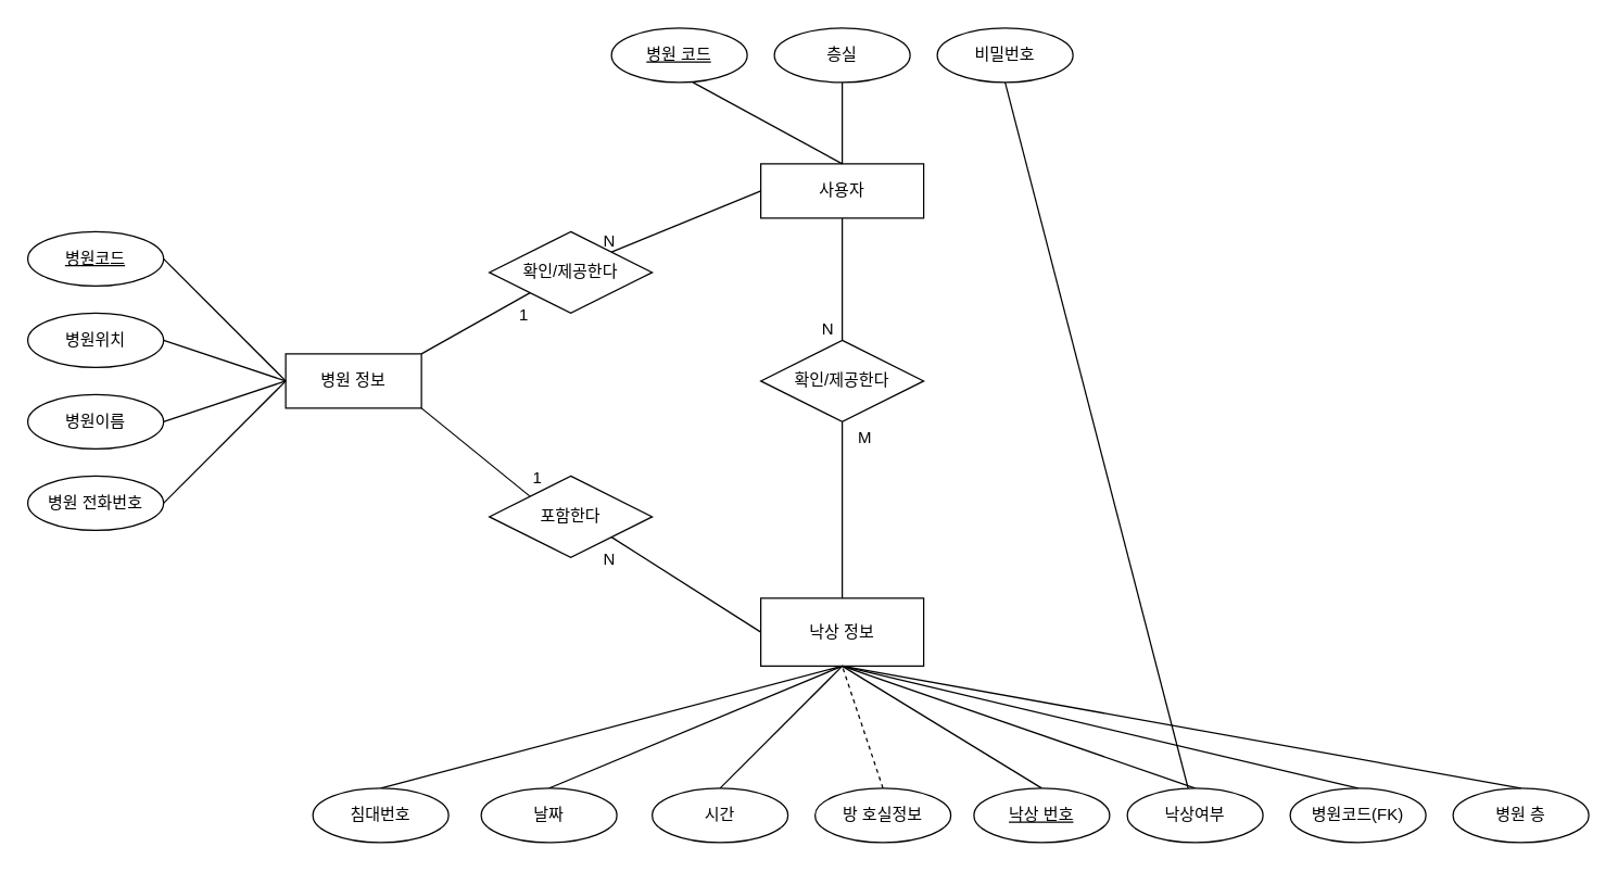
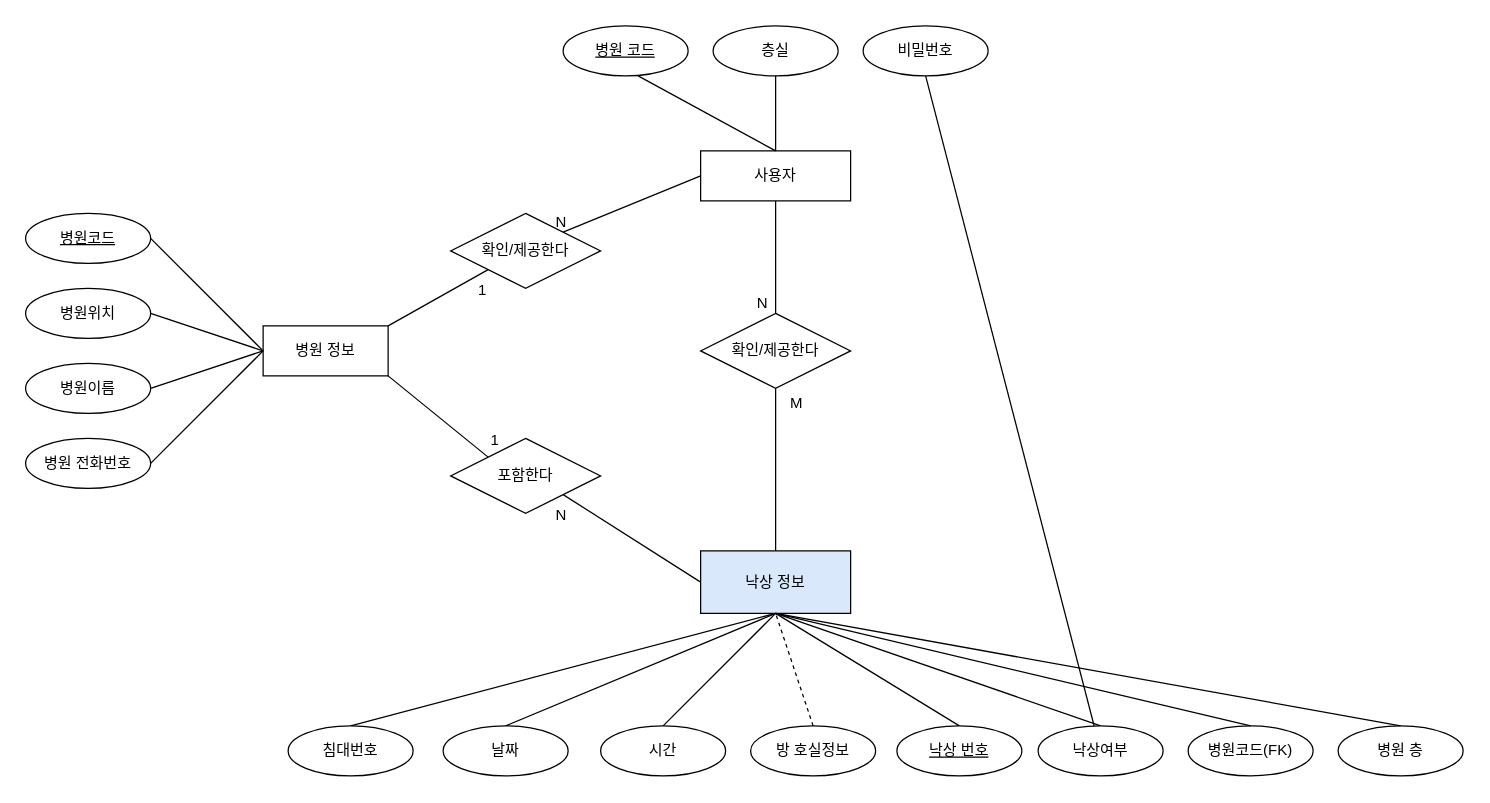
  <mxCell id="0" />
  <mxCell id="1" parent="0" />
- <mxCell id="2" value="낙상 정보" style="rounded=0;whiteSpace=wrap;html=1;" parent="1" vertex="1"><mxGeometry x="560" y="440" width="120" height="50" as="geometry" /></mxCell>
+ <mxCell id="2" value="낙상 정보" style="rounded=0;whiteSpace=wrap;html=1;fillColor=#dae8fc;" parent="1" vertex="1"><mxGeometry x="560" y="440" width="120" height="50" as="geometry" /></mxCell>
  <mxCell id="3" value="" style="endArrow=none;html=1;rounded=0;exitX=0.5;exitY=0;exitDx=0;exitDy=0;entryX=0.5;entryY=1;entryDx=0;entryDy=0;" parent="1" target="2" edge="1"><mxGeometry width="50" height="50" relative="1" as="geometry"><mxPoint x="280" y="580" as="sourcePoint" /><mxPoint x="580" y="470" as="targetPoint" /></mxGeometry></mxCell>
  <mxCell id="4" value="" style="endArrow=none;html=1;rounded=0;exitX=0.5;exitY=0;exitDx=0;exitDy=0;entryX=0.5;entryY=1;entryDx=0;entryDy=0;" parent="1" source="11" target="2" edge="1"><mxGeometry width="50" height="50" relative="1" as="geometry"><mxPoint x="480" y="530" as="sourcePoint" /><mxPoint x="580" y="470" as="targetPoint" /></mxGeometry></mxCell>
  <mxCell id="5" value="" style="endArrow=none;html=1;rounded=0;exitX=0.5;exitY=0;exitDx=0;exitDy=0;" parent="1" source="12" edge="1"><mxGeometry width="50" height="50" relative="1" as="geometry"><mxPoint x="570" y="530" as="sourcePoint" /><mxPoint x="620" y="490" as="targetPoint" /></mxGeometry></mxCell>
  <mxCell id="6" value="" style="endArrow=none;html=1;rounded=0;exitX=0.5;exitY=0;exitDx=0;exitDy=0;entryX=0.5;entryY=1;entryDx=0;entryDy=0;dashed=1;" parent="1" source="13" target="2" edge="1"><mxGeometry width="50" height="50" relative="1" as="geometry"><mxPoint x="662" y="530" as="sourcePoint" /><mxPoint x="580" y="470" as="targetPoint" /></mxGeometry></mxCell>
  <mxCell id="7" value="" style="endArrow=none;html=1;rounded=0;exitX=0.5;exitY=0;exitDx=0;exitDy=0;" parent="1" source="14" edge="1"><mxGeometry width="50" height="50" relative="1" as="geometry"><mxPoint x="760" y="530" as="sourcePoint" /><mxPoint x="620" y="490" as="targetPoint" /></mxGeometry></mxCell>
  <mxCell id="8" value="" style="endArrow=none;html=1;rounded=0;exitX=0.5;exitY=0;exitDx=0;exitDy=0;" parent="1" source="15" edge="1"><mxGeometry width="50" height="50" relative="1" as="geometry"><mxPoint x="851" y="529" as="sourcePoint" /><mxPoint x="620" y="490" as="targetPoint" /></mxGeometry></mxCell>
  <mxCell id="9" value="사용자" style="rounded=0;whiteSpace=wrap;html=1;" parent="1" vertex="1"><mxGeometry x="560" y="120" width="120" height="40" as="geometry" /></mxCell>
  <mxCell id="10" value="" style="endArrow=none;html=1;rounded=0;exitX=0.5;exitY=1;exitDx=0;exitDy=0;entryX=0.5;entryY=0;entryDx=0;entryDy=0;" parent="1" target="9" edge="1"><mxGeometry width="50" height="50" relative="1" as="geometry"><mxPoint x="510" y="60" as="sourcePoint" /><mxPoint x="510" y="210" as="targetPoint" /></mxGeometry></mxCell>
  <mxCell id="11" value="날짜" style="ellipse;whiteSpace=wrap;html=1;align=center;" parent="1" vertex="1"><mxGeometry x="354" y="580" width="100" height="40" as="geometry" /></mxCell>
  <mxCell id="12" value="시간" style="ellipse;whiteSpace=wrap;html=1;align=center;" parent="1" vertex="1"><mxGeometry x="480" y="580" width="100" height="40" as="geometry" /></mxCell>
  <mxCell id="13" value="방 호실정보" style="ellipse;whiteSpace=wrap;html=1;align=center;" parent="1" vertex="1"><mxGeometry x="600" y="580" width="100" height="40" as="geometry" /></mxCell>
  <mxCell id="14" value="&lt;u&gt;낙상 번호&lt;/u&gt;" style="ellipse;whiteSpace=wrap;html=1;align=center;" parent="1" vertex="1"><mxGeometry x="717" y="580" width="100" height="40" as="geometry" /></mxCell>
  <mxCell id="15" value="낙상여부" style="ellipse;whiteSpace=wrap;html=1;align=center;" parent="1" vertex="1"><mxGeometry x="830" y="580" width="100" height="40" as="geometry" /></mxCell>
  <mxCell id="16" value="병원 코드" style="ellipse;whiteSpace=wrap;html=1;align=center;fontStyle=4;" parent="1" vertex="1"><mxGeometry x="450" y="20" width="100" height="40" as="geometry" /></mxCell>
  <mxCell id="17" value="층실" style="ellipse;whiteSpace=wrap;html=1;align=center;" parent="1" vertex="1"><mxGeometry x="570" y="20" width="100" height="40" as="geometry" /></mxCell>
  <mxCell id="18" value="비밀번호" style="ellipse;whiteSpace=wrap;html=1;align=center;" parent="1" vertex="1"><mxGeometry x="690" y="20" width="100" height="40" as="geometry" /></mxCell>
  <mxCell id="19" value="" style="endArrow=none;html=1;rounded=0;exitX=0.5;exitY=1;exitDx=0;exitDy=0;entryX=0.5;entryY=0;entryDx=0;entryDy=0;" parent="1" source="17" target="9" edge="1"><mxGeometry relative="1" as="geometry"><mxPoint x="470" y="140" as="sourcePoint" /><mxPoint x="630" y="140" as="targetPoint" /></mxGeometry></mxCell>
  <mxCell id="20" value="" style="endArrow=none;html=1;rounded=0;exitX=0.5;exitY=1;exitDx=0;exitDy=0;" parent="1" source="18" target="15" edge="1"><mxGeometry relative="1" as="geometry"><mxPoint x="470" y="140" as="sourcePoint" /><mxPoint x="630" y="140" as="targetPoint" /></mxGeometry></mxCell>
  <mxCell id="21" value="병원코드(FK)" style="ellipse;whiteSpace=wrap;html=1;align=center;" parent="1" vertex="1"><mxGeometry x="950" y="580" width="100" height="40" as="geometry" /></mxCell>
  <mxCell id="22" value="" style="endArrow=none;html=1;rounded=0;entryX=0.5;entryY=0;entryDx=0;entryDy=0;" parent="1" target="21" edge="1"><mxGeometry relative="1" as="geometry"><mxPoint x="620" y="490" as="sourcePoint" /><mxPoint x="640" y="310" as="targetPoint" /></mxGeometry></mxCell>
  <mxCell id="23" value="병원 층" style="ellipse;whiteSpace=wrap;html=1;align=center;" parent="1" vertex="1"><mxGeometry x="1070" y="580" width="100" height="40" as="geometry" /></mxCell>
  <mxCell id="24" value="" style="endArrow=none;html=1;rounded=0;entryX=0.5;entryY=0;entryDx=0;entryDy=0;" parent="1" target="23" edge="1"><mxGeometry relative="1" as="geometry"><mxPoint x="620" y="490" as="sourcePoint" /><mxPoint x="640" y="310" as="targetPoint" /></mxGeometry></mxCell>
  <mxCell id="25" value="병원 정보" style="whiteSpace=wrap;html=1;align=center;" parent="1" vertex="1"><mxGeometry x="210" y="260" width="100" height="40" as="geometry" /></mxCell>
  <mxCell id="26" value="&lt;u&gt;병원코드&lt;/u&gt;" style="ellipse;whiteSpace=wrap;html=1;align=center;" parent="1" vertex="1"><mxGeometry x="20" y="170" width="100" height="40" as="geometry" /></mxCell>
  <mxCell id="27" value="병원위치" style="ellipse;whiteSpace=wrap;html=1;align=center;" parent="1" vertex="1"><mxGeometry x="20" y="230" width="100" height="40" as="geometry" /></mxCell>
  <mxCell id="28" value="병원이름" style="ellipse;whiteSpace=wrap;html=1;align=center;" parent="1" vertex="1"><mxGeometry x="20" y="290" width="100" height="40" as="geometry" /></mxCell>
  <mxCell id="29" value="병원 전화번호" style="ellipse;whiteSpace=wrap;html=1;align=center;" parent="1" vertex="1"><mxGeometry x="20" y="350" width="100" height="40" as="geometry" /></mxCell>
  <mxCell id="30" value="" style="endArrow=none;html=1;rounded=0;exitX=1;exitY=0.5;exitDx=0;exitDy=0;entryX=0;entryY=0.5;entryDx=0;entryDy=0;" parent="1" source="26" target="25" edge="1"><mxGeometry relative="1" as="geometry"><mxPoint x="220" y="320" as="sourcePoint" /><mxPoint x="380" y="320" as="targetPoint" /></mxGeometry></mxCell>
  <mxCell id="31" value="" style="endArrow=none;html=1;rounded=0;exitX=1;exitY=0.5;exitDx=0;exitDy=0;entryX=0;entryY=0.5;entryDx=0;entryDy=0;" parent="1" source="27" target="25" edge="1"><mxGeometry relative="1" as="geometry"><mxPoint x="220" y="320" as="sourcePoint" /><mxPoint x="380" y="320" as="targetPoint" /></mxGeometry></mxCell>
  <mxCell id="32" value="" style="endArrow=none;html=1;rounded=0;exitX=1;exitY=0.5;exitDx=0;exitDy=0;entryX=0;entryY=0.5;entryDx=0;entryDy=0;" parent="1" source="28" target="25" edge="1"><mxGeometry relative="1" as="geometry"><mxPoint x="220" y="320" as="sourcePoint" /><mxPoint x="380" y="320" as="targetPoint" /></mxGeometry></mxCell>
  <mxCell id="33" value="" style="endArrow=none;html=1;rounded=0;exitX=1;exitY=0.5;exitDx=0;exitDy=0;entryX=0;entryY=0.5;entryDx=0;entryDy=0;" parent="1" source="29" target="25" edge="1"><mxGeometry relative="1" as="geometry"><mxPoint x="220" y="320" as="sourcePoint" /><mxPoint x="380" y="320" as="targetPoint" /></mxGeometry></mxCell>
  <mxCell id="34" value="확인/제공한다" style="shape=rhombus;perimeter=rhombusPerimeter;whiteSpace=wrap;html=1;align=center;" parent="1" vertex="1"><mxGeometry x="560" y="250" width="120" height="60" as="geometry" /></mxCell>
  <mxCell id="35" value="확인/제공한다" style="shape=rhombus;perimeter=rhombusPerimeter;whiteSpace=wrap;html=1;align=center;" parent="1" vertex="1"><mxGeometry x="360" y="170" width="120" height="60" as="geometry" /></mxCell>
  <mxCell id="36" value="" style="endArrow=none;html=1;rounded=0;exitX=1;exitY=0;exitDx=0;exitDy=0;entryX=0;entryY=1;entryDx=0;entryDy=0;" parent="1" source="25" target="35" edge="1"><mxGeometry relative="1" as="geometry"><mxPoint x="600" y="320" as="sourcePoint" /><mxPoint x="440" y="250" as="targetPoint" /></mxGeometry></mxCell>
  <mxCell id="37" value="1" style="resizable=0;html=1;whiteSpace=wrap;align=right;verticalAlign=bottom;" parent="36" connectable="0" vertex="1"><mxGeometry x="1" relative="1" as="geometry"><mxPoint y="25" as="offset" /></mxGeometry></mxCell>
  <mxCell id="38" value="" style="endArrow=none;html=1;rounded=0;entryX=1;entryY=0;entryDx=0;entryDy=0;exitX=0;exitY=0.5;exitDx=0;exitDy=0;" parent="1" source="9" target="35" edge="1"><mxGeometry relative="1" as="geometry"><mxPoint x="580" y="190" as="sourcePoint" /><mxPoint x="760" y="320" as="targetPoint" /></mxGeometry></mxCell>
  <mxCell id="39" value="N" style="resizable=0;html=1;whiteSpace=wrap;align=right;verticalAlign=bottom;" parent="38" connectable="0" vertex="1"><mxGeometry x="1" relative="1" as="geometry"><mxPoint x="4" as="offset" /></mxGeometry></mxCell>
  <mxCell id="40" value="" style="endArrow=none;html=1;rounded=0;exitX=0.5;exitY=1;exitDx=0;exitDy=0;entryX=0.5;entryY=0;entryDx=0;entryDy=0;" parent="1" source="34" target="2" edge="1"><mxGeometry relative="1" as="geometry"><mxPoint x="600" y="320" as="sourcePoint" /><mxPoint x="760" y="320" as="targetPoint" /></mxGeometry></mxCell>
  <mxCell id="41" value="M" style="resizable=0;html=1;whiteSpace=wrap;align=left;verticalAlign=bottom;" parent="40" connectable="0" vertex="1"><mxGeometry x="-1" relative="1" as="geometry"><mxPoint x="10" y="20" as="offset" /></mxGeometry></mxCell>
  <mxCell id="42" value="" style="endArrow=none;html=1;rounded=0;entryX=0.5;entryY=0;entryDx=0;entryDy=0;exitX=0.5;exitY=1;exitDx=0;exitDy=0;" parent="1" source="9" target="34" edge="1"><mxGeometry relative="1" as="geometry"><mxPoint x="570" y="150" as="sourcePoint" /><mxPoint x="460" y="195" as="targetPoint" /></mxGeometry></mxCell>
  <mxCell id="43" value="N" style="resizable=0;html=1;whiteSpace=wrap;align=right;verticalAlign=bottom;" parent="42" connectable="0" vertex="1"><mxGeometry x="1" relative="1" as="geometry"><mxPoint x="-5" as="offset" /></mxGeometry></mxCell>
  <mxCell id="44" value="포함한다" style="shape=rhombus;perimeter=rhombusPerimeter;whiteSpace=wrap;html=1;align=center;" parent="1" vertex="1"><mxGeometry x="360" y="350" width="120" height="60" as="geometry" /></mxCell>
  <mxCell id="45" value="" style="endArrow=none;html=1;rounded=0;exitX=1;exitY=1;exitDx=0;exitDy=0;entryX=0;entryY=0;entryDx=0;entryDy=0;" parent="1" source="25" target="44" edge="1"><mxGeometry relative="1" as="geometry"><mxPoint x="430" y="420" as="sourcePoint" /><mxPoint x="590" y="420" as="targetPoint" /></mxGeometry></mxCell>
  <mxCell id="46" value="1" style="resizable=0;html=1;whiteSpace=wrap;align=right;verticalAlign=bottom;" parent="45" connectable="0" vertex="1"><mxGeometry x="1" relative="1" as="geometry"><mxPoint x="10" y="-5" as="offset" /></mxGeometry></mxCell>
  <mxCell id="47" value="" style="endArrow=none;html=1;rounded=0;entryX=1;entryY=1;entryDx=0;entryDy=0;exitX=0;exitY=0.5;exitDx=0;exitDy=0;" parent="1" source="2" target="44" edge="1"><mxGeometry relative="1" as="geometry"><mxPoint x="430" y="420" as="sourcePoint" /><mxPoint x="590" y="420" as="targetPoint" /></mxGeometry></mxCell>
  <mxCell id="48" value="N" style="resizable=0;html=1;whiteSpace=wrap;align=right;verticalAlign=bottom;" parent="47" connectable="0" vertex="1"><mxGeometry x="1" relative="1" as="geometry"><mxPoint x="4" y="25" as="offset" /></mxGeometry></mxCell>
  <mxCell id="49" value="침대번호" style="ellipse;whiteSpace=wrap;html=1;align=center;" vertex="1" parent="1"><mxGeometry x="230" y="580" width="100" height="40" as="geometry" /></mxCell>
